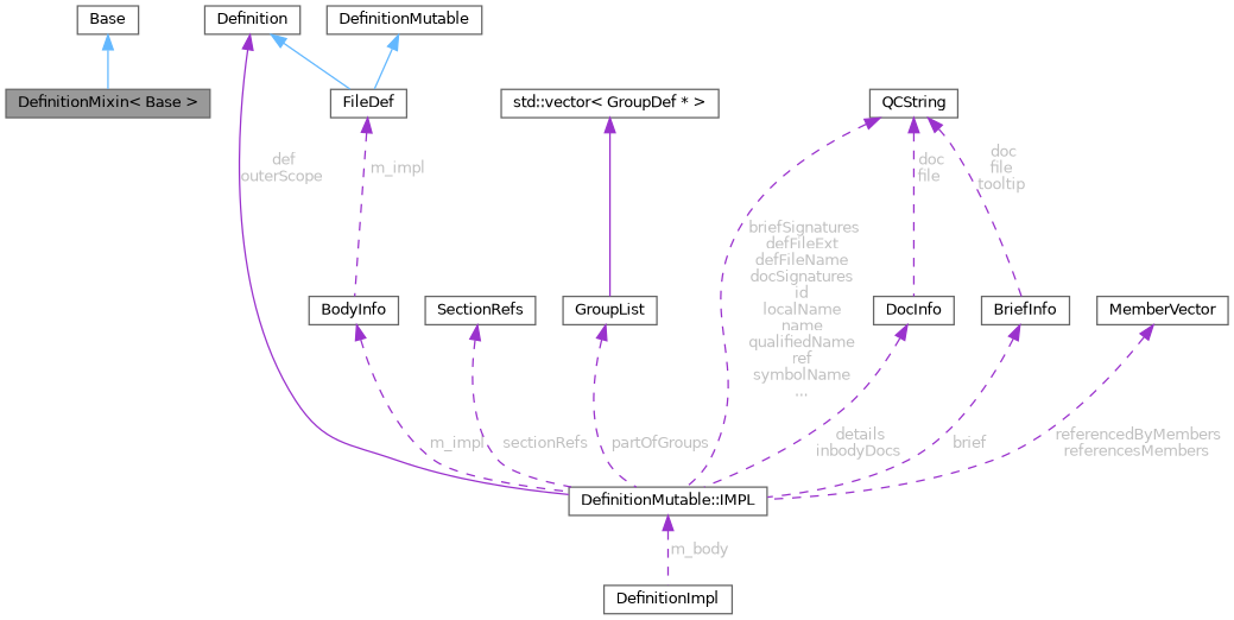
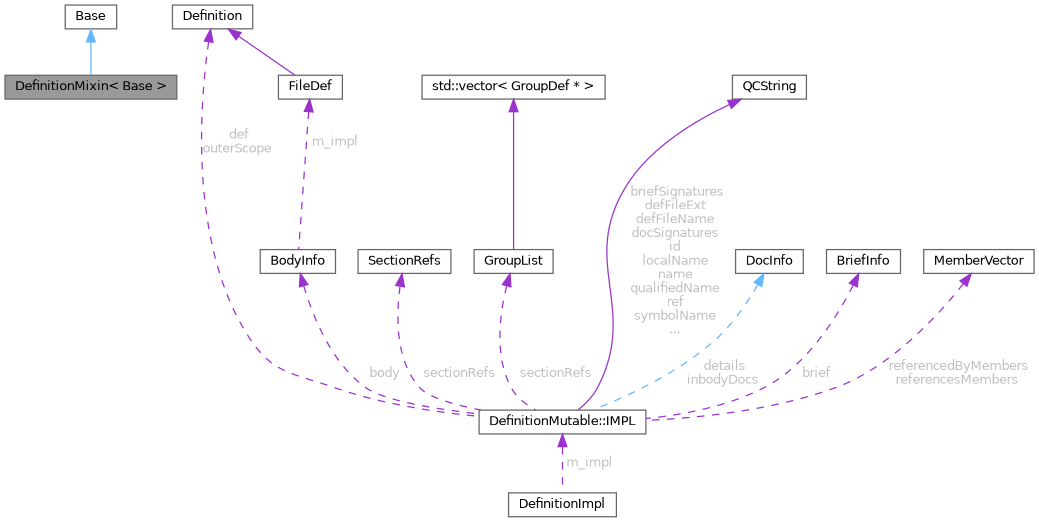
  digraph {
    node [color=gray40 fillcolor=white fontname=Helvetica fontsize=10 shape=box style=filled]
    edge [color=darkorchid3 dir=back fontname=Helvetica fontsize=10 labelfontname=Helvetica labelfontsize=10 style=dashed fontcolor=grey]
    n1 [fillcolor=grey60 fontcolor=black height=0.2 label="DefinitionMixin\< Base \>" width=0.4]
    n2 [height=0.2 label=Base width=0.4]
    n3 [height=0.2 label=DefinitionImpl width=0.4]
    n4 [height=0.2 label="DefinitionMutable::IMPL" width=0.4]
    n5 [height=0.2 label=Definition width=0.4]
    n6 [height=0.2 label=FileDef width=0.4]
    n7 [height=0.2 label=BodyInfo width=0.4]
    n8 [height=0.2 label=SectionRefs width=0.4]
    n9 [height=0.2 label=GroupList width=0.4]
    n10 [height=0.2 label="std::vector\< GroupDef * \>" width=0.4]
    n11 [height=0.2 label=DocInfo width=0.4]
    n12 [height=0.2 label=QCString width=0.4]
    n13 [height=0.2 label=BriefInfo width=0.4]
-   n14 [height=0.2 label=DefinitionMutable width=0.4]
    n15 [height=0.2 label=MemberVector width=0.4]
    n2 -> n1 [color=steelblue1 style=solid fontcolor=""]
-   n4 -> n3 [label=" m_body"]
-   n5 -> n4 [label=" def\nouterScope" style=solid]
-   n5 -> n6 [color=steelblue1 style=solid fontcolor=""]
+   n4 -> n3 [label=" m_impl"]
+   n5 -> n4 [label=" def\nouterScope"]
+   n5 -> n6 [style=solid fontcolor=""]
    n6 -> n7 [label=" m_impl"]
-   n7 -> n4 [label=" m_impl"]
+   n7 -> n4 [label=" body"]
    n8 -> n4 [label=" sectionRefs"]
-   n9 -> n4 [label=" partOfGroups"]
+   n9 -> n4 [label=" sectionRefs"]
    n10 -> n9 [style=solid fontcolor=""]
-   n11 -> n4 [label=" details\ninbodyDocs"]
-   n12 -> n4 [label=" briefSignatures\ndefFileExt\ndefFileName\ndocSignatures\nid\nlocalName\nname\nqualifiedName\nref\nsymbolName\n..."]
-   n12 -> n11 [label=" doc\nfile"]
-   n12 -> n13 [label=" doc\nfile\ntooltip"]
+   n11 -> n4 [color=steelblue1 label=" details\ninbodyDocs"]
+   n12 -> n4 [label=" briefSignatures\ndefFileExt\ndefFileName\ndocSignatures\nid\nlocalName\nname\nqualifiedName\nref\nsymbolName\n..." style=solid]
    n13 -> n4 [label=" brief"]
-   n14 -> n6 [color=steelblue1 style=solid fontcolor=""]
    n15 -> n4 [label=" referencedByMembers\nreferencesMembers"]
  }
